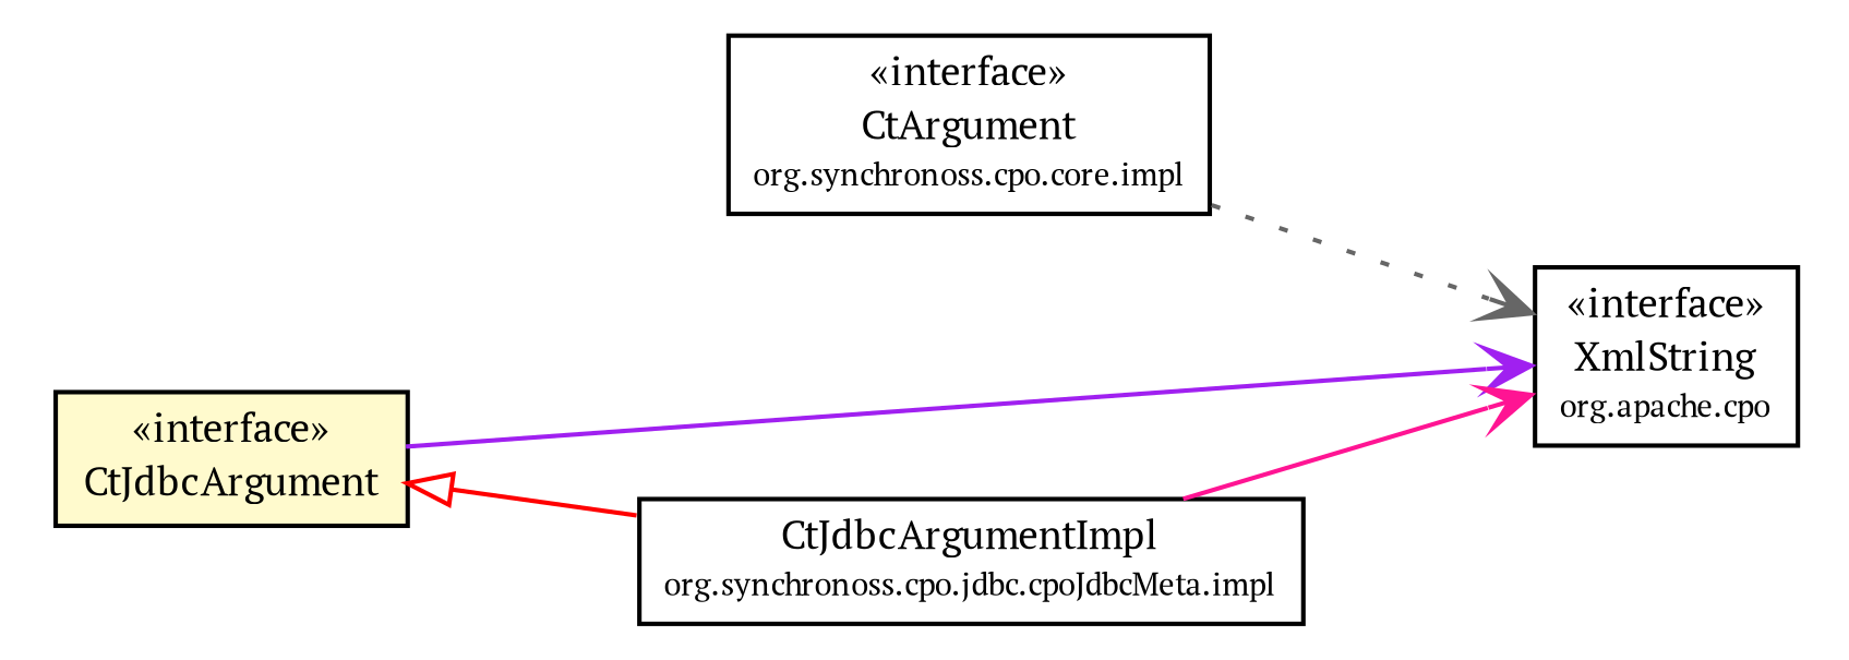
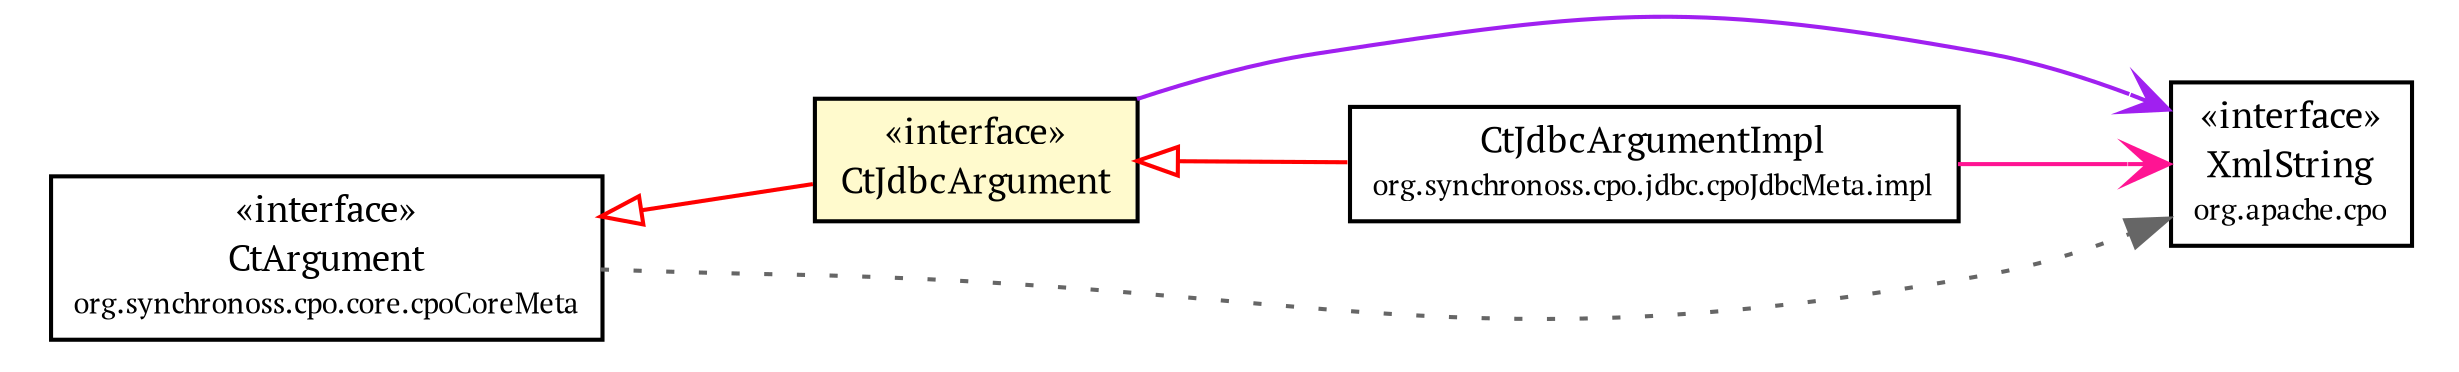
  digraph {
    fontname="PT Serif"
    rankdir=LR
    node [fontcolor=black fontname="PT Serif" fontsize=9.0 shape=plaintext]
    edge [color=red fontname="PT Serif" fontsize=10.0 headport=p labelfontname=Helvetica labelfontsize=10 style=solid tailport=p arrowhead=open fontcolor=black]
-   n1 [label=<<table border="0" cellborder="1" cellspacing="0" cellpadding="2" port="p" href="../../core/cpoCoreMeta/CtArgument.html"> 		<tr><td><table border="0" cellspacing="0" cellpadding="1"> 			<tr><td> &laquo;interface&raquo; </td></tr> 			<tr><td> CtArgument </td></tr> 			<tr><td><font point-size="7.0"> org.synchronoss.cpo.core.impl </font></td></tr> 		</table></td></tr> 		</table>>]
+   n1 [label=<<table border="0" cellborder="1" cellspacing="0" cellpadding="2" port="p" href="../../core/cpoCoreMeta/CtArgument.html"> 		<tr><td><table border="0" cellspacing="0" cellpadding="1"> 			<tr><td> &laquo;interface&raquo; </td></tr> 			<tr><td> CtArgument </td></tr> 			<tr><td><font point-size="7.0"> org.synchronoss.cpo.core.cpoCoreMeta </font></td></tr> 		</table></td></tr> 		</table>>]
    n2 [label=<<table border="0" cellborder="1" cellspacing="0" cellpadding="2" port="p" bgcolor="lemonChiffon" href="./CtJdbcArgument.html"> 		<tr><td><table border="0" cellspacing="0" cellpadding="1"> 			<tr><td> &laquo;interface&raquo; </td></tr> 			<tr><td> CtJdbcArgument </td></tr> 		</table></td></tr> 		</table>>]
    n3 [label=<<table border="0" cellborder="1" cellspacing="0" cellpadding="2" port="p" href="http://java.sun.com/j2se/1.4.2/docs/api/org/apache/xmlbeans/XmlString.html"> 		<tr><td><table border="0" cellspacing="0" cellpadding="1"> 			<tr><td> &laquo;interface&raquo; </td></tr> 			<tr><td> XmlString </td></tr> 			<tr><td><font point-size="7.0"> org.apache.cpo </font></td></tr> 		</table></td></tr> 		</table>>]
    n4 [label=<<table border="0" cellborder="1" cellspacing="0" cellpadding="2" port="p" href="./impl/CtJdbcArgumentImpl.html"> 		<tr><td><table border="0" cellspacing="0" cellpadding="1"> 			<tr><td> CtJdbcArgumentImpl </td></tr> 			<tr><td><font point-size="7.0"> org.synchronoss.cpo.jdbc.cpoJdbcMeta.impl </font></td></tr> 		</table></td></tr> 		</table>>]
-   n1 -> n3 [color=gray40 style=dotted]
+   n1 -> n2 [arrowtail=empty dir=back fontsize=10 arrowhead="" fontcolor=""]
+   n1 -> n3 [arrowhead=normal color=gray40 style=dotted]
    n2 -> n3 [color=purple]
    n2 -> n4 [arrowtail=empty dir=back fontsize=10 arrowhead="" fontcolor=""]
    n4 -> n3 [color=deeppink]
  }
